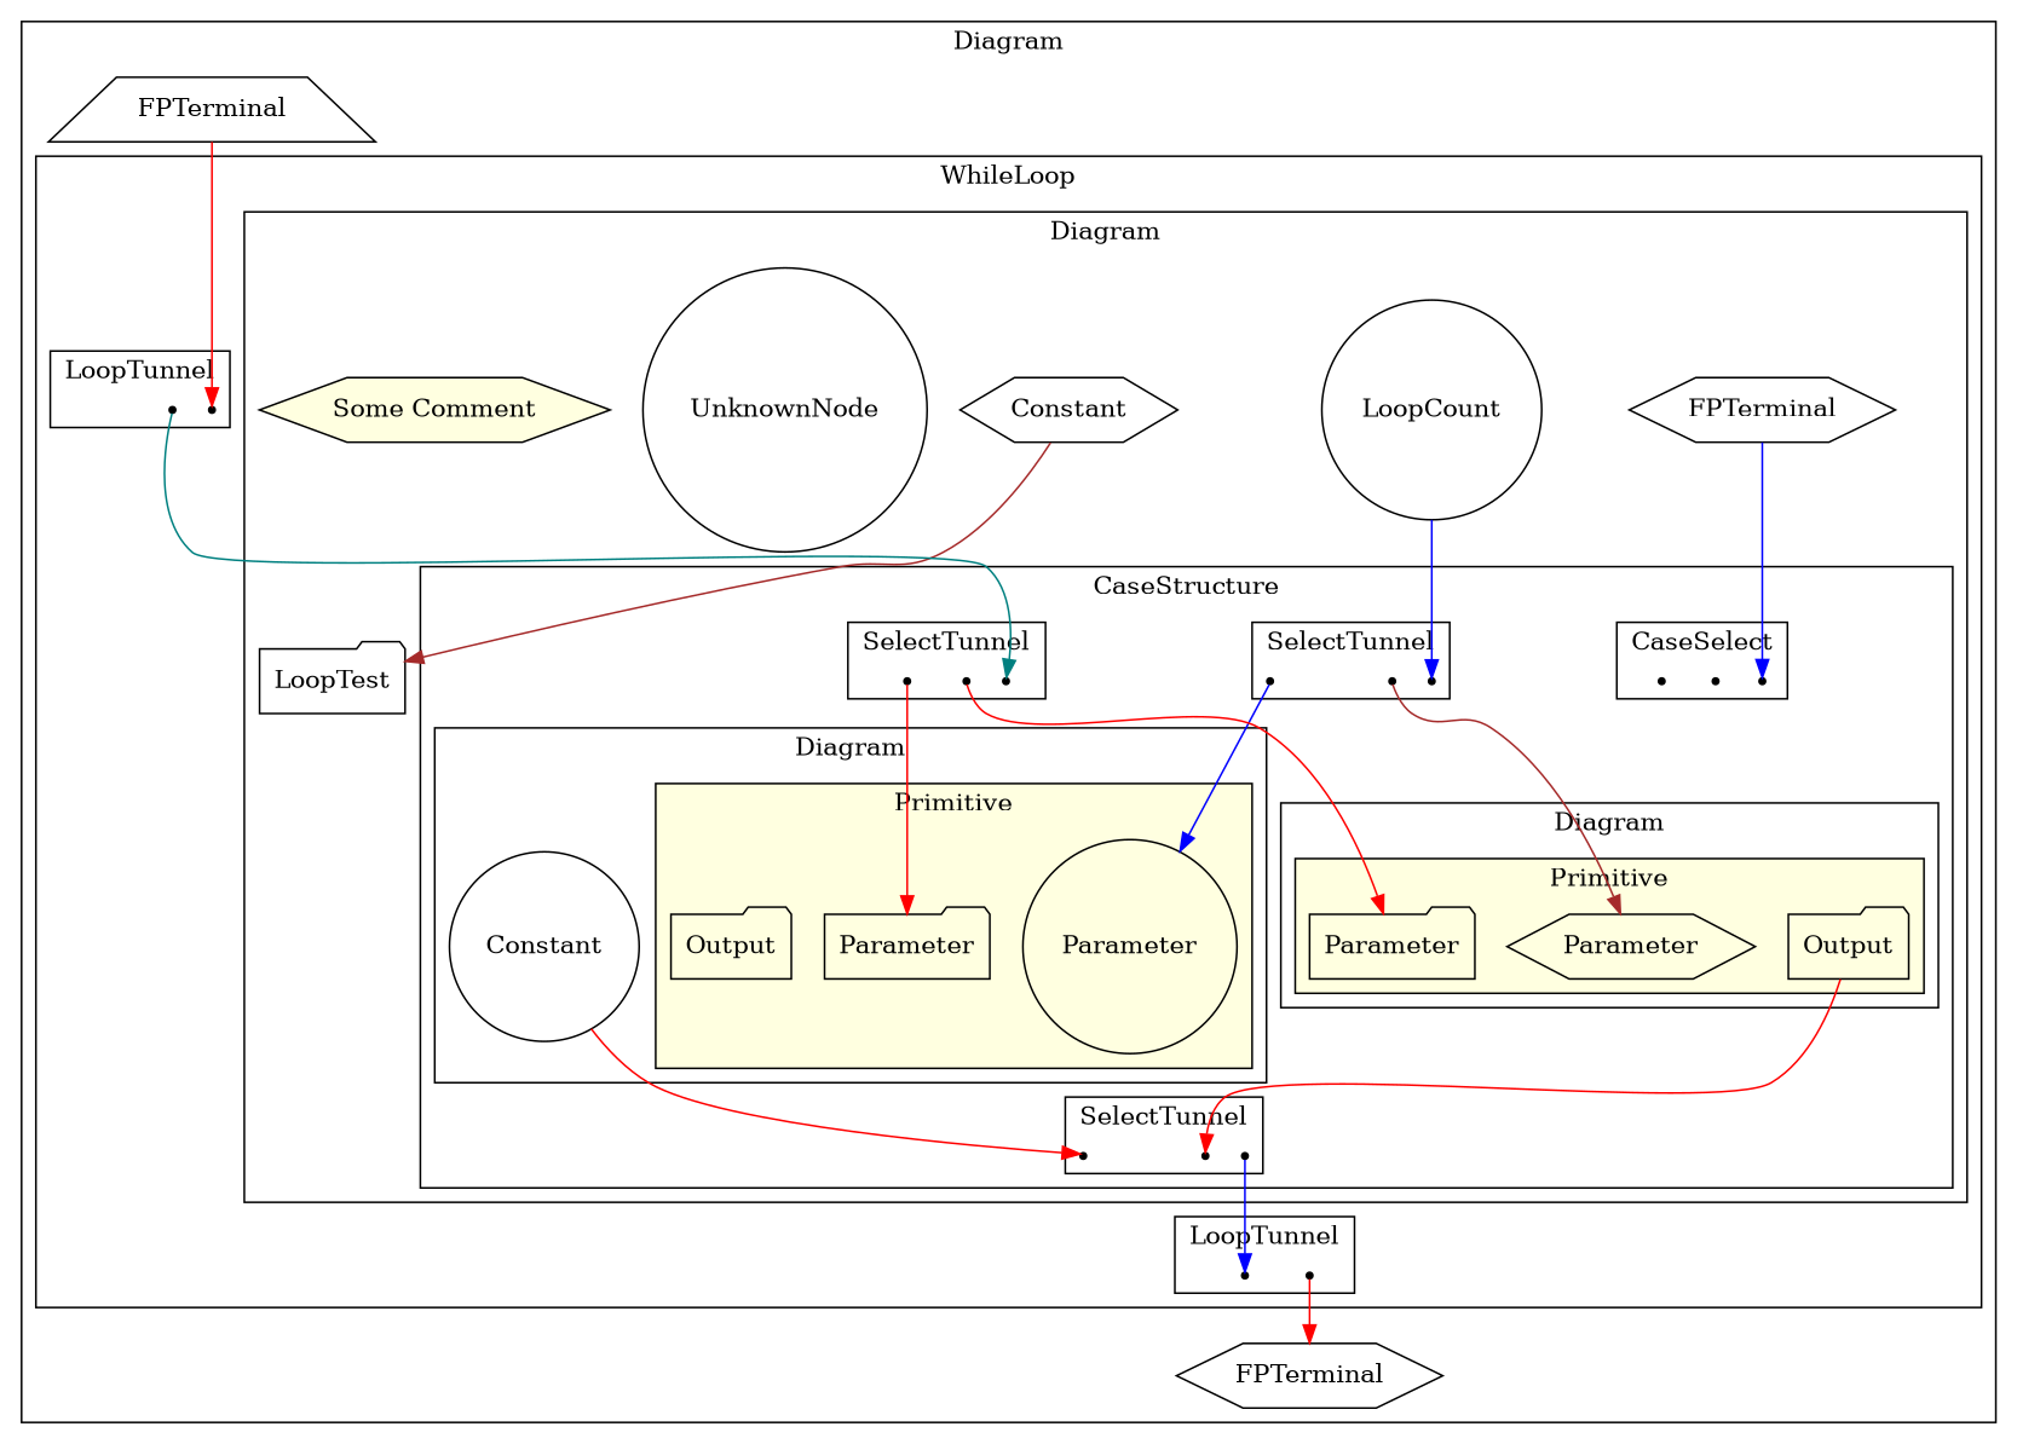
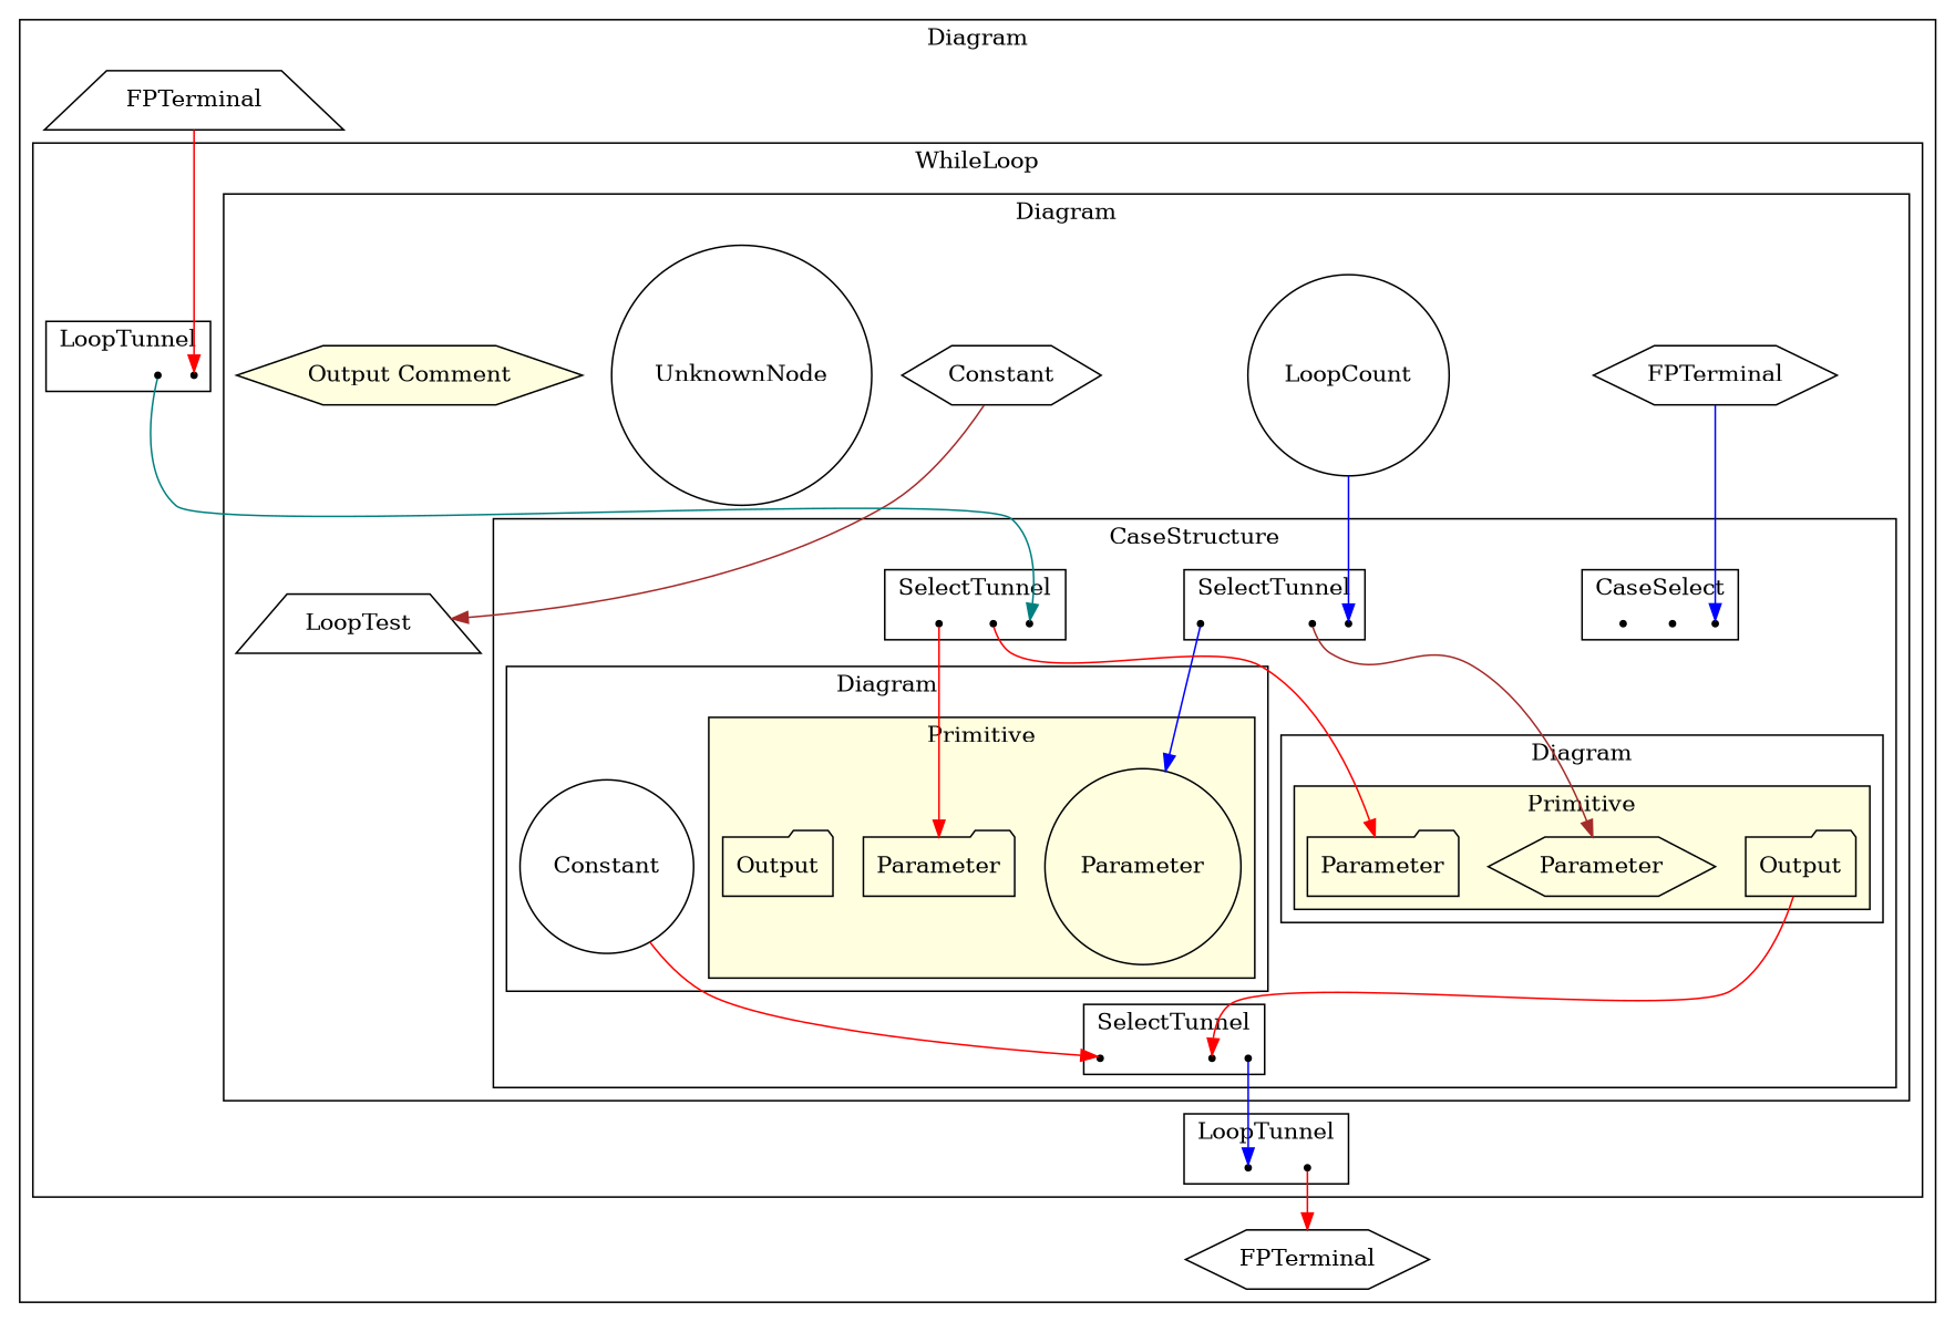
  digraph {
    node [rankdir=LR shape=point]
    edge [color=red]
    n1 [label=Parameter shape=circle]
    n2 [label=Parameter shape=folder]
    n3 [label=Output shape=folder]
    n4 [label=Constant shape=circle]
    n5 [label=Output shape=folder]
    n6 [label=Parameter shape=folder]
    n7 [label=Parameter shape=hexagon]
    n8 [label=Terminal]
    n9 [label=Terminal]
    n10 [label=Terminal]
    n11 [label=Terminal]
    n12 [label=Terminal]
    n13 [label=Terminal]
    n14 [label=Terminal]
    n15 [label=Terminal]
    n16 [label=Terminal]
    n17 [label=Terminal]
    n18 [label=Terminal]
    n19 [label=Terminal]
    n20 [label=FPTerminal shape=hexagon]
    n21 [label=LoopCount shape=circle]
    n22 [label=Constant shape=hexagon]
-   n23 [label=LoopTest shape=folder]
+   n23 [label=LoopTest shape=trapezium]
    n24 [label=UnknownNode shape=circle]
-   n25 [fillcolor=lightyellow label="Some Comment" shape=hexagon style="filled,solid"]
+   n25 [fillcolor=lightyellow label="Output Comment" shape=hexagon style="filled,solid"]
    n26 [label=Terminal]
    n27 [label=Terminal]
    n28 [label=Terminal]
    n29 [label=Terminal]
    n30 [label=FPTerminal shape=hexagon]
    n31 [label=FPTerminal shape=trapezium]
    subgraph cluster_1 {
      label=Diagram
      n30
      n31
      subgraph cluster_2 {
        label=WhileLoop
        rankdir=LR
        subgraph cluster_3 {
          label=Diagram
          rankdir=LR
          n20
          n21
          n22
          n23
          n24
          n25
          subgraph cluster_4 {
            label=CaseStructure
            rankdir=LR
            subgraph cluster_5 {
              label=Diagram
              rankdir=LR
              n4
              subgraph cluster_6 {
                fillcolor=lightyellow
                label=Primitive
                rankdir=LR
                style="filled,solid"
                n1
                n2
                n3
              }
            }
            subgraph cluster_7 {
              label=Diagram
              rankdir=LR
              subgraph cluster_8 {
                fillcolor=lightyellow
                label=Primitive
                rankdir=LR
                style="filled,solid"
                n5
                n6
                n7
              }
            }
            subgraph cluster_9 {
              label=CaseSelect
              rankdir=LR
              n8
              n9
              n10
            }
            subgraph cluster_10 {
              label=SelectTunnel
              rankdir=LR
              n11
              n12
              n13
            }
            subgraph cluster_11 {
              label=SelectTunnel
              rankdir=LR
              n14
              n15
              n16
            }
            subgraph cluster_12 {
              label=SelectTunnel
              rankdir=LR
              n17
              n18
              n19
            }
          }
        }
        subgraph cluster_13 {
          label=LoopTunnel
          rankdir=LR
          n26
          n27
        }
        subgraph cluster_14 {
          label=LoopTunnel
          rankdir=LR
          n28
          n29
        }
      }
    }
    n4 -> n18
    n5 -> n19
    n12 -> n1 [color=blue]
    n13 -> n7 [color=brown]
    n15 -> n2
    n16 -> n6
    n17 -> n29 [color=blue]
    n20 -> n8 [color=blue]
    n21 -> n11 [color=blue]
    n22 -> n23 [color=brown]
    n27 -> n14 [color=teal]
    n28 -> n30
    n31 -> n26
  }
